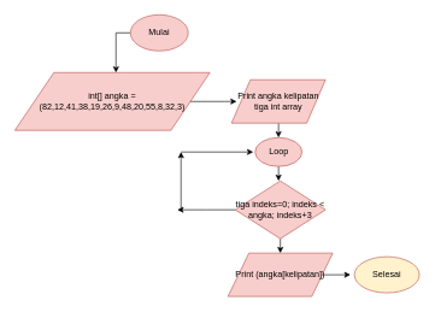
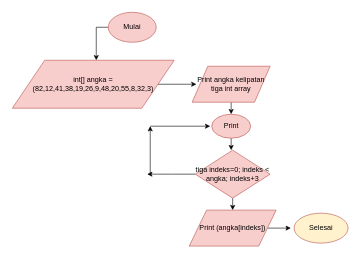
  <mxCell id="0" />
  <mxCell id="1" parent="0" />
  <mxCell id="2" value="" style="edgeStyle=orthogonalEdgeStyle;rounded=0;orthogonalLoop=1;jettySize=auto;html=1;" edge="1" parent="1" source="3"><mxGeometry relative="1" as="geometry"><mxPoint x="160" y="100" as="targetPoint" /></mxGeometry></mxCell>
  <mxCell id="3" value="Mulai" style="ellipse;whiteSpace=wrap;html=1;fillColor=#f8cecc;strokeColor=#b85450;" vertex="1" parent="1"><mxGeometry x="180" y="20" width="80" height="50" as="geometry" /></mxCell>
  <mxCell id="4" value="" style="edgeStyle=orthogonalEdgeStyle;rounded=0;orthogonalLoop=1;jettySize=auto;html=1;" edge="1" parent="1" source="5"><mxGeometry relative="1" as="geometry"><mxPoint x="327" y="140" as="targetPoint" /></mxGeometry></mxCell>
  <mxCell id="5" value="int[] angka = (82,12,41,38,19,26,9,48,20,55,8,32,3)" style="shape=parallelogram;perimeter=parallelogramPerimeter;whiteSpace=wrap;html=1;fillColor=#f8cecc;strokeColor=#b85450;" vertex="1" parent="1"><mxGeometry x="20" y="100" width="270" height="80" as="geometry" /></mxCell>
  <mxCell id="6" value="" style="edgeStyle=orthogonalEdgeStyle;rounded=0;orthogonalLoop=1;jettySize=auto;html=1;" edge="1" parent="1" source="7"><mxGeometry relative="1" as="geometry"><mxPoint x="385" y="190" as="targetPoint" /></mxGeometry></mxCell>
  <mxCell id="7" value="Print angka kelipatan tiga int array" style="shape=parallelogram;perimeter=parallelogramPerimeter;whiteSpace=wrap;html=1;fillColor=#f8cecc;strokeColor=#b85450;" vertex="1" parent="1"><mxGeometry x="320" y="110" width="130" height="60" as="geometry" /></mxCell>
  <mxCell id="8" value="" style="edgeStyle=orthogonalEdgeStyle;rounded=0;orthogonalLoop=1;jettySize=auto;html=1;" edge="1" parent="1" source="9"><mxGeometry relative="1" as="geometry"><mxPoint x="385" y="250" as="targetPoint" /></mxGeometry></mxCell>
- <mxCell id="9" value="Loop" style="ellipse;whiteSpace=wrap;html=1;fillColor=#f8cecc;strokeColor=#b85450;" vertex="1" parent="1"><mxGeometry x="352.5" y="190" width="65" height="40" as="geometry" /></mxCell>
+ <mxCell id="9" value="Print" style="ellipse;whiteSpace=wrap;html=1;fillColor=#f8cecc;strokeColor=#b85450;" vertex="1" parent="1"><mxGeometry x="352.5" y="190" width="65" height="40" as="geometry" /></mxCell>
  <mxCell id="10" value="" style="edgeStyle=orthogonalEdgeStyle;rounded=0;orthogonalLoop=1;jettySize=auto;html=1;" edge="1" parent="1" source="12"><mxGeometry relative="1" as="geometry"><mxPoint x="387.5" y="350" as="targetPoint" /></mxGeometry></mxCell>
  <mxCell id="11" value="" style="edgeStyle=orthogonalEdgeStyle;rounded=0;orthogonalLoop=1;jettySize=auto;html=1;" edge="1" parent="1" source="12"><mxGeometry relative="1" as="geometry"><mxPoint x="245" y="290" as="targetPoint" /></mxGeometry></mxCell>
  <mxCell id="12" value="tiga indeks=0; indeks &amp;lt; angka; indeks+3" style="rhombus;whiteSpace=wrap;html=1;fillColor=#f8cecc;strokeColor=#b85450;" vertex="1" parent="1"><mxGeometry x="325" y="250" width="125" height="80" as="geometry" /></mxCell>
  <mxCell id="13" value="" style="edgeStyle=orthogonalEdgeStyle;rounded=0;orthogonalLoop=1;jettySize=auto;html=1;" edge="1" parent="1" source="14"><mxGeometry relative="1" as="geometry"><mxPoint x="484.5" y="380" as="targetPoint" /></mxGeometry></mxCell>
- <mxCell id="14" value="Print (angka[kelipatan])" style="shape=parallelogram;perimeter=parallelogramPerimeter;whiteSpace=wrap;html=1;fillColor=#f8cecc;strokeColor=#b85450;" vertex="1" parent="1"><mxGeometry x="315" y="350" width="145" height="60" as="geometry" /></mxCell>
+ <mxCell id="14" value="Print (angka[indeks])" style="shape=parallelogram;perimeter=parallelogramPerimeter;whiteSpace=wrap;html=1;fillColor=#f8cecc;strokeColor=#b85450;" vertex="1" parent="1"><mxGeometry x="315" y="350" width="145" height="60" as="geometry" /></mxCell>
  <mxCell id="15" value="Selesai" style="ellipse;whiteSpace=wrap;html=1;fillColor=#fff2cc;strokeColor=#b85450;" vertex="1" parent="1"><mxGeometry x="490" y="355" width="90" height="50" as="geometry" /></mxCell>
  <mxCell id="16" value="" style="endArrow=classic;html=1;" edge="1" parent="1"><mxGeometry width="50" height="50" relative="1" as="geometry"><mxPoint x="250" y="290" as="sourcePoint" /><mxPoint x="250" y="210" as="targetPoint" /></mxGeometry></mxCell>
  <mxCell id="17" value="" style="endArrow=classic;html=1;" edge="1" parent="1"><mxGeometry width="50" height="50" relative="1" as="geometry"><mxPoint x="250" y="210" as="sourcePoint" /><mxPoint x="350" y="210" as="targetPoint" /></mxGeometry></mxCell>
